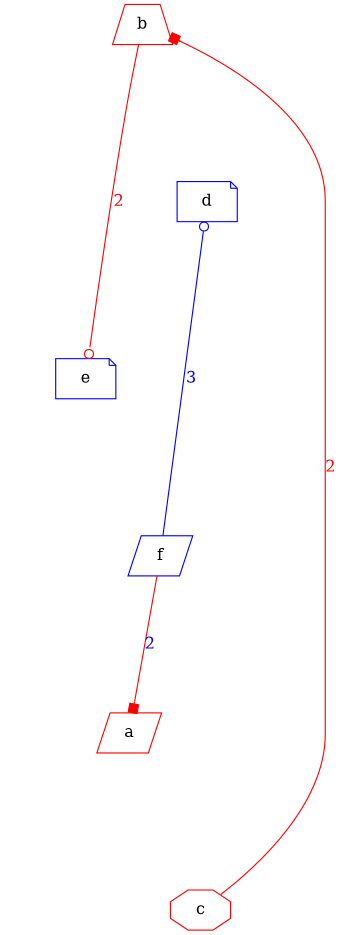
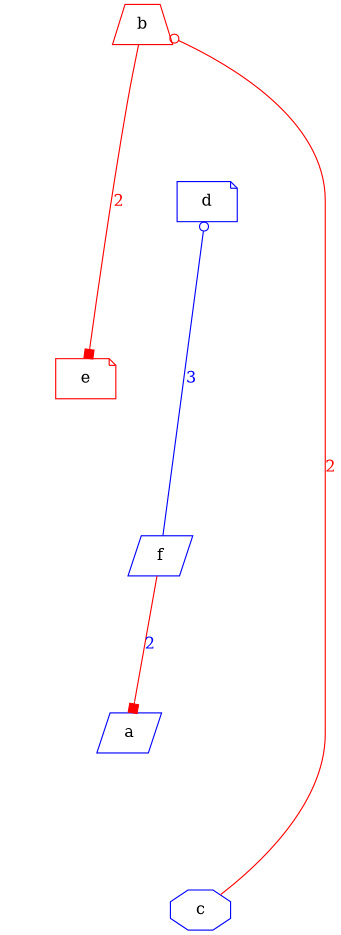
  digraph {
    ranksep=1.5
    root=c
    node [color=red shape=parallelogram]
    edge [arrowhead=none style=invis]
    b [shape=trapezium]
-   a
-   c [shape=octagon]
+   a [color=blue]
+   c [color=blue shape=octagon]
    d [color=blue shape=note]
-   e [color=blue shape=note]
+   e [shape=note]
    f [color=blue]
    b -> d [label=4]
-   b -> e [arrowhead=odot color=red fontcolor=red label=2 style=""]
+   b -> e [arrowhead=box color=red fontcolor=red label=2 style=""]
    b -> f [label=5]
    a -> b [label=3]
    a -> c [label=3]
    a -> d [label=4]
    a -> e [label=2]
-   c -> b [arrowhead=box color=red fontcolor=red label=2 style=""]
+   c -> b [arrowhead=odot color=red fontcolor=red label=2 style=""]
    c -> d [label=4]
    c -> e [label=4]
    c -> f [label=5]
    d -> e [label=4]
    e -> f [label=4]
    f -> a [arrowhead=box color=red fontcolor=blue label=2 style=""]
    f -> d [arrowhead=odot color=blue fontcolor=blue label=3 style=""]
  }
